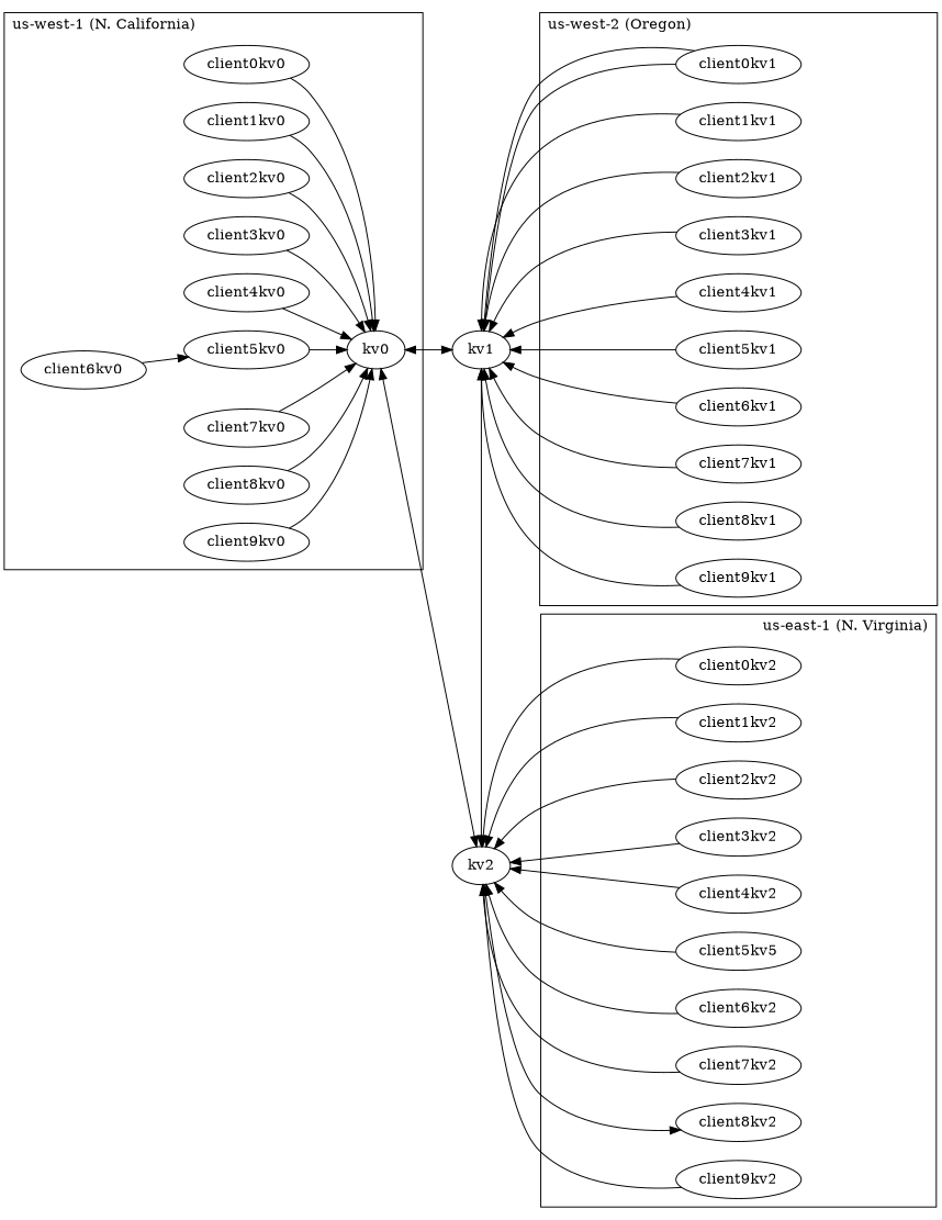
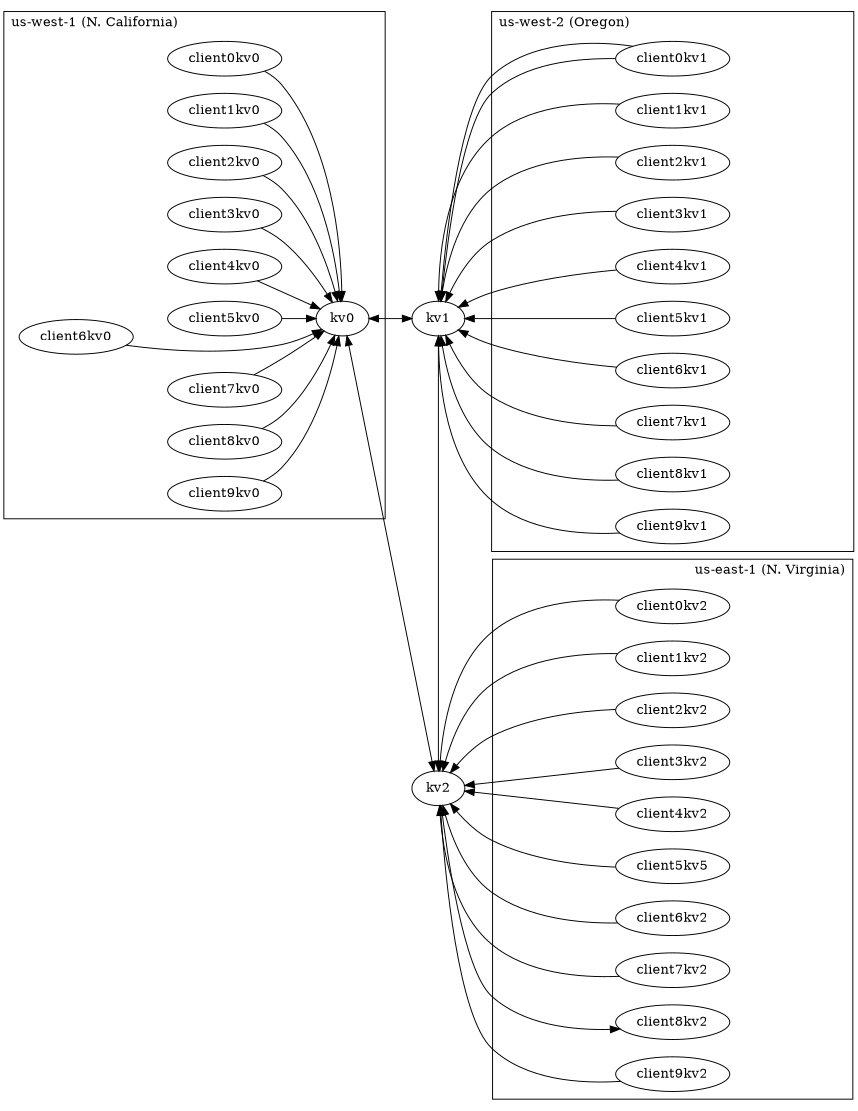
  digraph {
    rankdir=LR
    edge [dir=back]
    kv1
    kv2
    client0kv0
    kv0
    client1kv0
    client2kv0
    client3kv0
    client4kv0
    client5kv0
    client6kv0
    client7kv0
    client8kv0
    client9kv0
    client0kv1
    client1kv1
    client2kv1
    client3kv1
    client4kv1
    client5kv1
    client6kv1
    client7kv1
    client8kv1
    client9kv1
    client0kv2
    client1kv2
    client2kv2
    client3kv2
    client4kv2
    n29 [label=client5kv5]
    client6kv2
    client7kv2
    client8kv2
    client9kv2
    subgraph sub_1 {
      rank=same
      kv1
      kv2
    }
    subgraph cluster_2 {
      label="us-west-1 (N. California)                                              "
      client0kv0
      kv0
      client1kv0
      client2kv0
      client3kv0
      client4kv0
      client5kv0
      client6kv0
      client7kv0
      client8kv0
      client9kv0
    }
    subgraph cluster_3 {
      label="us-west-2 (Oregon)                                                  "
      client0kv1
      client1kv1
      client2kv1
      client3kv1
      client4kv1
      client5kv1
      client6kv1
      client7kv1
      client8kv1
      client9kv1
    }
    subgraph cluster_4 {
      label="                                             us-east-1 (N. Virginia)"
      client0kv2
      client1kv2
      client2kv2
      client3kv2
      client4kv2
      n29
      client6kv2
      client7kv2
      client8kv2
      client9kv2
    }
    kv1 -> kv2 [dir=both]
    kv1 -> client0kv1
    kv1 -> client0kv1
    kv1 -> client1kv1
    kv1 -> client2kv1
    kv1 -> client3kv1
    kv1 -> client4kv1
    kv1 -> client5kv1
    kv1 -> client6kv1
    kv1 -> client7kv1
    kv1 -> client8kv1
    kv1 -> client9kv1
    kv2 -> client0kv2
    kv2 -> client1kv2
    kv2 -> client2kv2
    kv2 -> client3kv2
    kv2 -> client4kv2
    kv2 -> n29
    kv2 -> client6kv2
    kv2 -> client7kv2
    kv2 -> client9kv2
    client0kv0 -> kv0 [dir=""]
    kv0 -> kv1 [dir=both]
    kv0 -> kv2 [dir=both]
    client1kv0 -> kv0 [dir=""]
    client2kv0 -> kv0 [dir=""]
    client3kv0 -> kv0 [dir=""]
    client4kv0 -> kv0 [dir=""]
    client5kv0 -> kv0 [dir=""]
-   client6kv0 -> client5kv0 [dir=""]
+   client6kv0 -> kv0 [dir=""]
    client7kv0 -> kv0 [dir=""]
    client8kv0 -> kv0 [dir=""]
    client9kv0 -> kv0 [dir=""]
    client8kv2 -> kv2
  }
